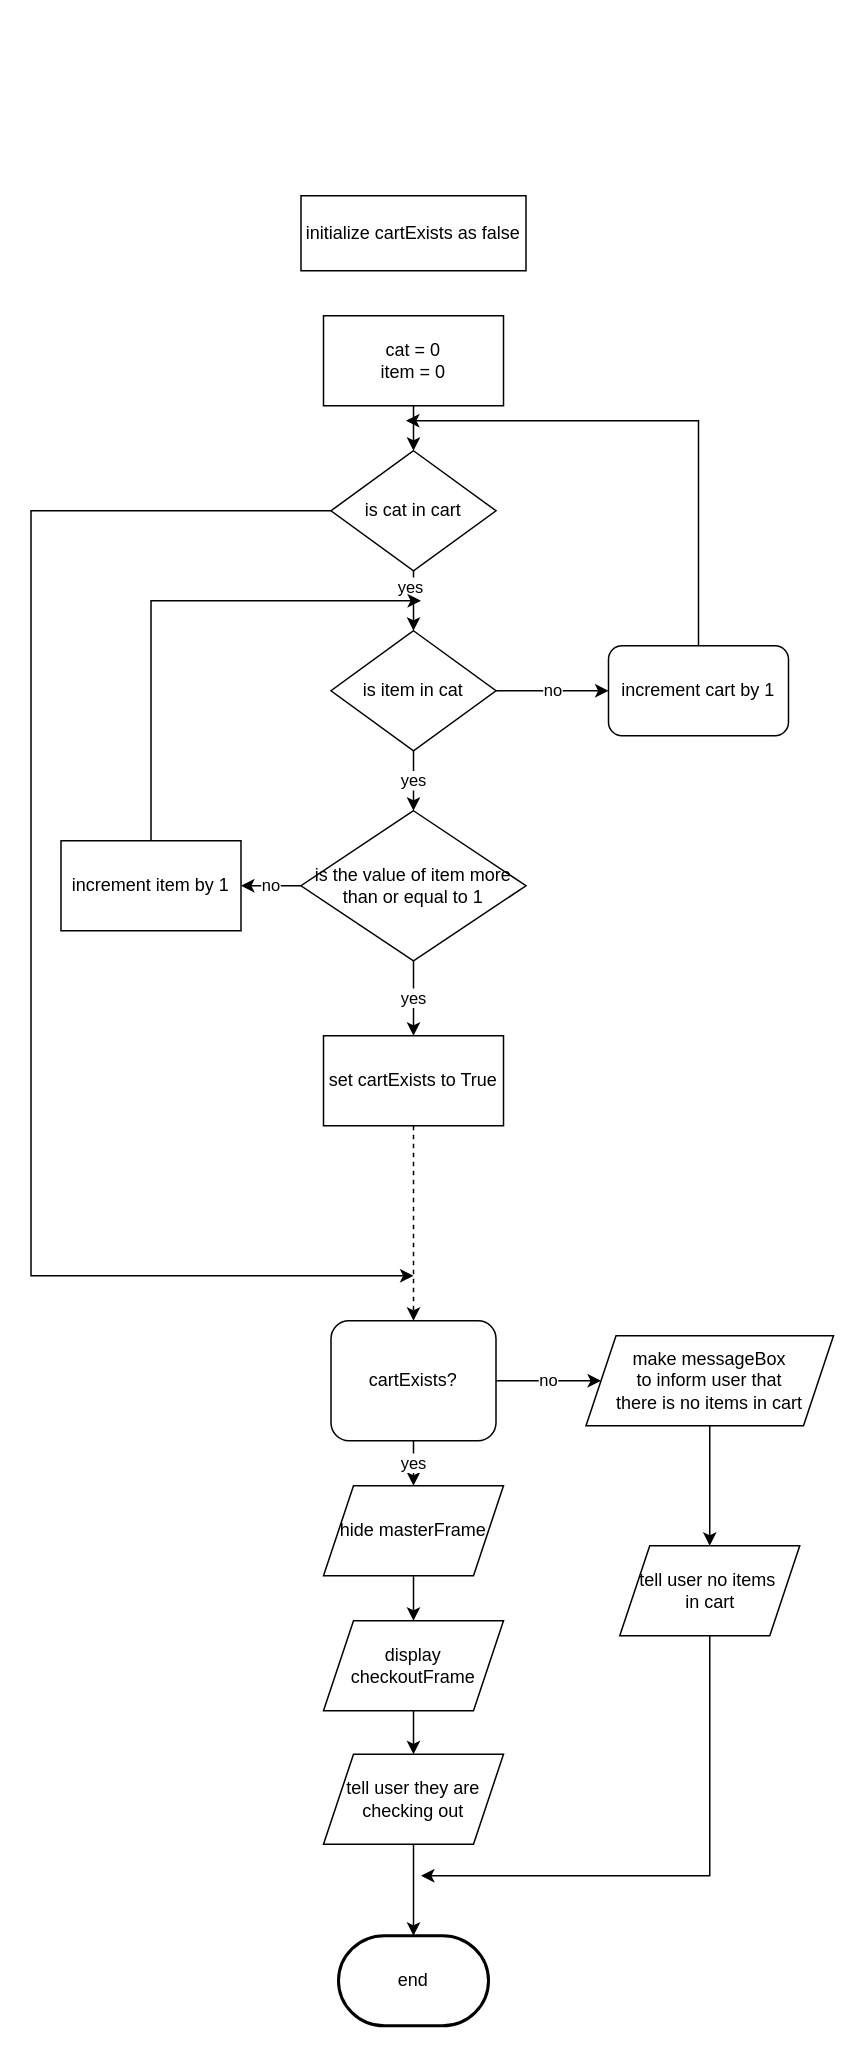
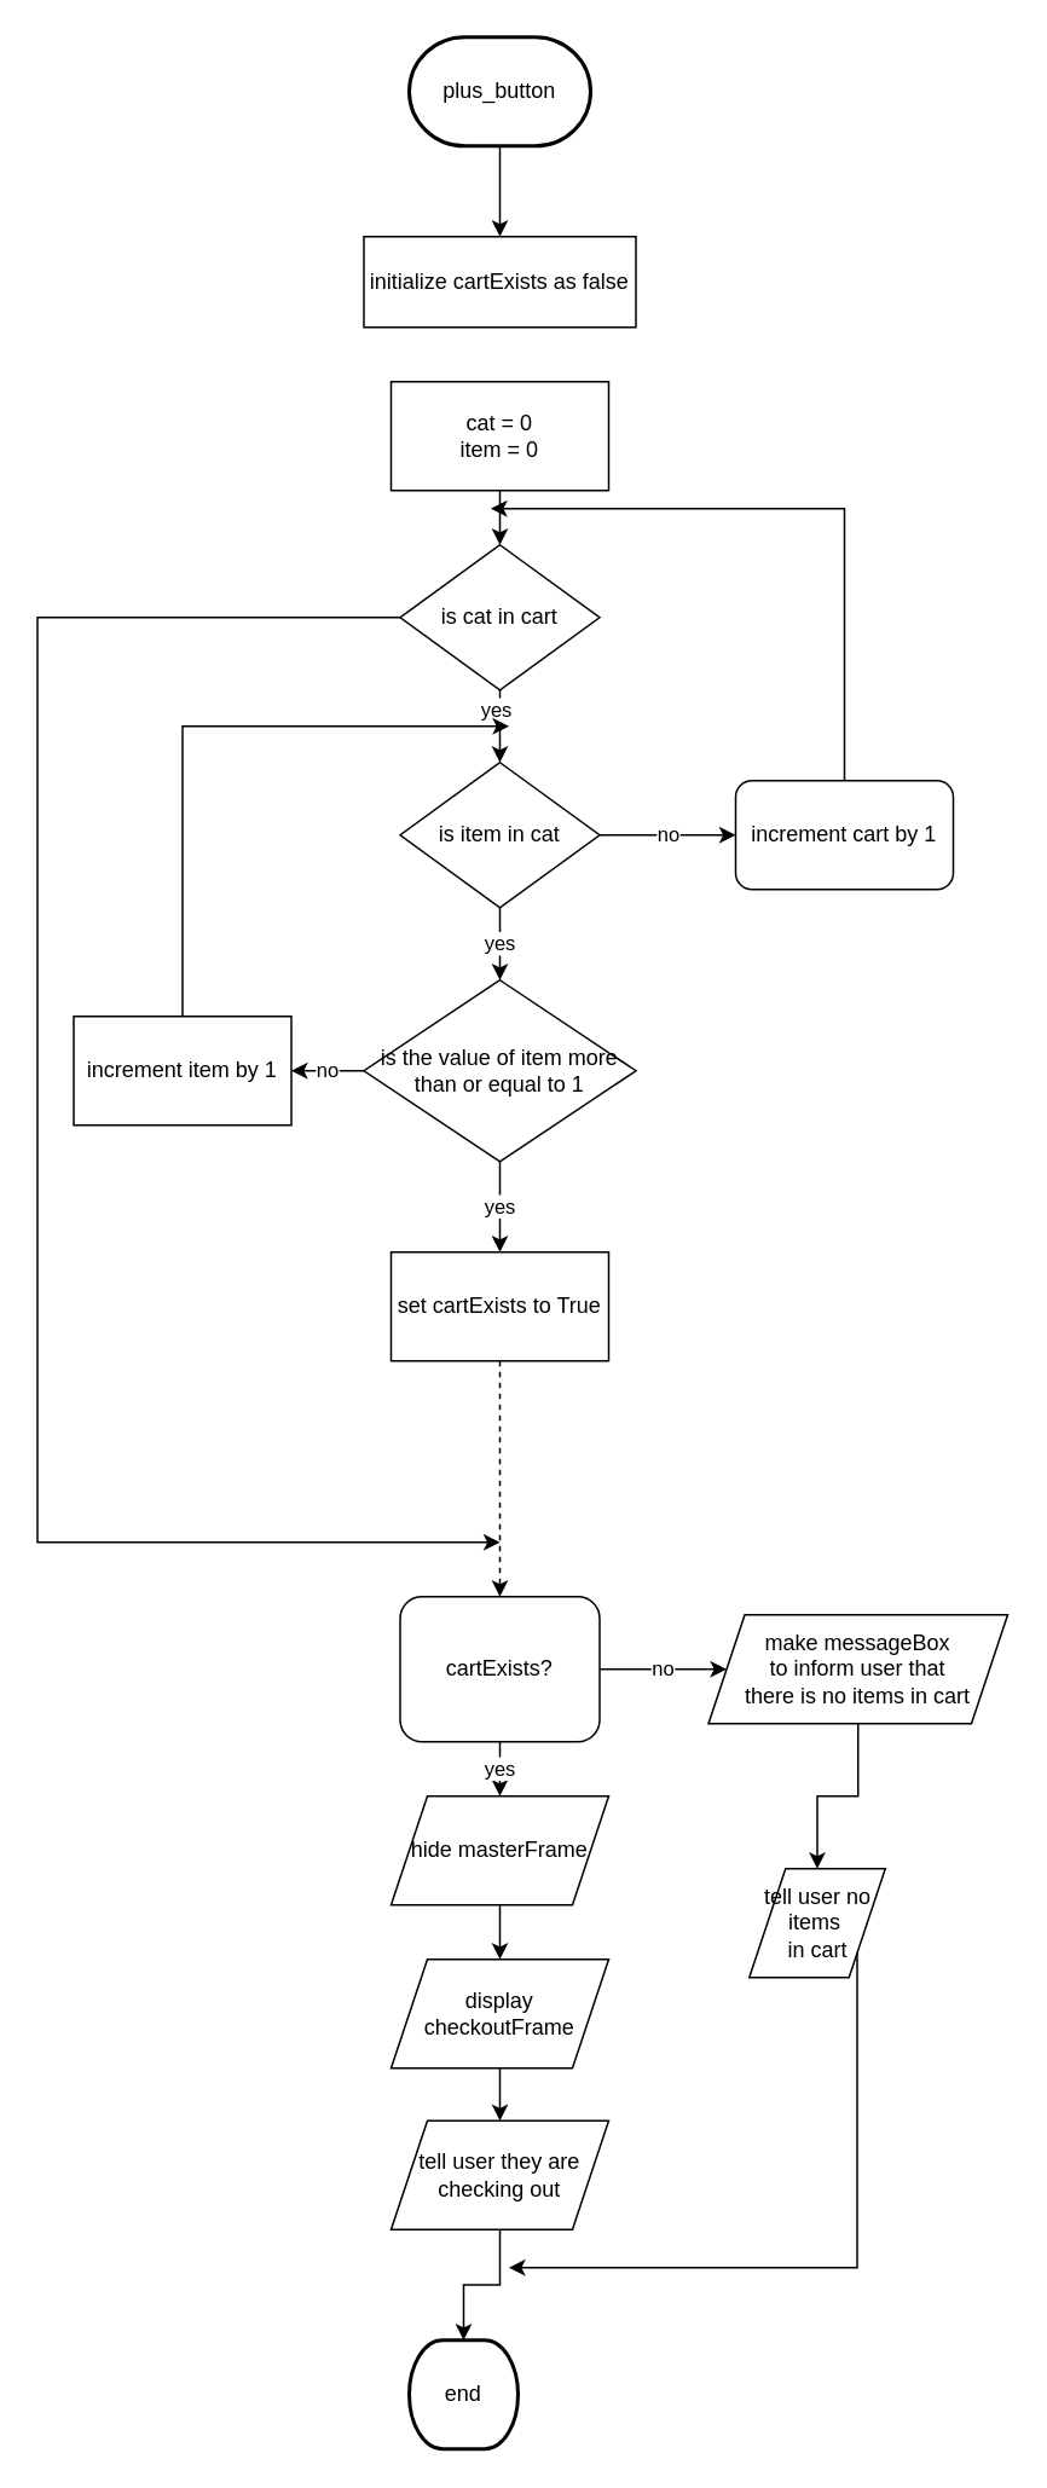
  <mxCell id="0" />
  <mxCell id="1" parent="0" />
  <mxCell id="2" value="initialize cartExists as false" style="rounded=0;whiteSpace=wrap;html=1;" vertex="1" parent="1"><mxGeometry x="200" y="130" width="150" height="50" as="geometry" /></mxCell>
- <mxCell id="5" value="end" style="strokeWidth=2;html=1;shape=mxgraph.flowchart.terminator;whiteSpace=wrap;" vertex="1" parent="1"><mxGeometry x="225" y="1290" width="100" height="60" as="geometry" /></mxCell>
+ <mxCell id="3" style="edgeStyle=orthogonalEdgeStyle;rounded=0;orthogonalLoop=1;jettySize=auto;html=1;entryX=0.5;entryY=0;entryDx=0;entryDy=0;exitX=0.5;exitY=1;exitDx=0;exitDy=0;exitPerimeter=0;" edge="1" parent="1" source="4" target="2"><mxGeometry relative="1" as="geometry"><mxPoint x="275" y="90" as="sourcePoint" /></mxGeometry></mxCell>
+ <mxCell id="4" value="plus_button" style="strokeWidth=2;html=1;shape=mxgraph.flowchart.terminator;whiteSpace=wrap;" vertex="1" parent="1"><mxGeometry x="225" y="20" width="100" height="60" as="geometry" /></mxCell>
+ <mxCell id="5" value="end" style="strokeWidth=2;html=1;shape=mxgraph.flowchart.terminator;whiteSpace=wrap;" vertex="1" parent="1"><mxGeometry x="225" y="1290" width="60" height="60" as="geometry" /></mxCell>
  <mxCell id="6" value="" style="edgeStyle=orthogonalEdgeStyle;rounded=0;orthogonalLoop=1;jettySize=auto;html=1;" edge="1" parent="1" source="7" target="11"><mxGeometry relative="1" as="geometry" /></mxCell>
  <mxCell id="7" value="&lt;div&gt;cat = 0&lt;/div&gt;&lt;div&gt;item = 0&lt;br&gt;&lt;/div&gt;" style="whiteSpace=wrap;html=1;rounded=0;" vertex="1" parent="1"><mxGeometry x="215" y="210" width="120" height="60" as="geometry" /></mxCell>
  <mxCell id="8" value="" style="edgeStyle=orthogonalEdgeStyle;rounded=0;orthogonalLoop=1;jettySize=auto;html=1;" edge="1" parent="1" source="11" target="14"><mxGeometry relative="1" as="geometry" /></mxCell>
  <mxCell id="9" value="yes" style="edgeLabel;html=1;align=center;verticalAlign=middle;resizable=0;points=[];" vertex="1" connectable="0" parent="8"><mxGeometry x="-0.5" y="-3" relative="1" as="geometry"><mxPoint as="offset" /></mxGeometry></mxCell>
  <mxCell id="10" style="edgeStyle=orthogonalEdgeStyle;rounded=0;orthogonalLoop=1;jettySize=auto;html=1;" edge="1" parent="1" source="11"><mxGeometry relative="1" as="geometry"><mxPoint x="275" y="850" as="targetPoint" /><Array as="points"><mxPoint x="20" y="340" /><mxPoint x="20" y="850" /></Array></mxGeometry></mxCell>
  <mxCell id="11" value="is cat in cart" style="rhombus;whiteSpace=wrap;html=1;rounded=0;" vertex="1" parent="1"><mxGeometry x="220" y="300" width="110" height="80" as="geometry" /></mxCell>
  <mxCell id="12" value="no" style="edgeStyle=orthogonalEdgeStyle;rounded=0;orthogonalLoop=1;jettySize=auto;html=1;" edge="1" parent="1" source="14" target="16"><mxGeometry relative="1" as="geometry" /></mxCell>
  <mxCell id="13" value="yes" style="edgeStyle=orthogonalEdgeStyle;rounded=0;orthogonalLoop=1;jettySize=auto;html=1;" edge="1" parent="1" source="14" target="19"><mxGeometry relative="1" as="geometry" /></mxCell>
  <mxCell id="14" value="is item in cat" style="rhombus;whiteSpace=wrap;html=1;rounded=0;" vertex="1" parent="1"><mxGeometry x="220" y="420" width="110" height="80" as="geometry" /></mxCell>
  <mxCell id="15" style="edgeStyle=orthogonalEdgeStyle;rounded=0;orthogonalLoop=1;jettySize=auto;html=1;exitX=0.5;exitY=0;exitDx=0;exitDy=0;" edge="1" parent="1" source="16"><mxGeometry relative="1" as="geometry"><mxPoint x="270" y="280" as="targetPoint" /><mxPoint x="480.04" y="430" as="sourcePoint" /><Array as="points"><mxPoint x="465" y="280" /></Array></mxGeometry></mxCell>
  <mxCell id="16" value="increment cart by 1" style="whiteSpace=wrap;html=1;rounded=1;" vertex="1" parent="1"><mxGeometry x="405" y="430" width="120" height="60" as="geometry" /></mxCell>
  <mxCell id="17" value="no" style="edgeStyle=orthogonalEdgeStyle;rounded=0;orthogonalLoop=1;jettySize=auto;html=1;" edge="1" parent="1" source="19" target="21"><mxGeometry relative="1" as="geometry" /></mxCell>
  <mxCell id="18" value="yes" style="edgeStyle=orthogonalEdgeStyle;rounded=0;orthogonalLoop=1;jettySize=auto;html=1;" edge="1" parent="1" source="19" target="23"><mxGeometry relative="1" as="geometry" /></mxCell>
  <mxCell id="19" value="is the value of item more than or equal to 1" style="rhombus;whiteSpace=wrap;html=1;rounded=0;" vertex="1" parent="1"><mxGeometry x="200" y="540" width="150" height="100" as="geometry" /></mxCell>
  <mxCell id="20" style="edgeStyle=orthogonalEdgeStyle;rounded=0;orthogonalLoop=1;jettySize=auto;html=1;" edge="1" parent="1" source="21"><mxGeometry relative="1" as="geometry"><mxPoint x="280" y="400" as="targetPoint" /><Array as="points"><mxPoint x="100" y="400" /></Array></mxGeometry></mxCell>
  <mxCell id="21" value="increment item by 1" style="whiteSpace=wrap;html=1;rounded=0;" vertex="1" parent="1"><mxGeometry x="40" y="560" width="120" height="60" as="geometry" /></mxCell>
  <mxCell id="22" value="" style="edgeStyle=orthogonalEdgeStyle;rounded=0;orthogonalLoop=1;jettySize=auto;html=1;dashed=1;" edge="1" parent="1" source="23" target="26"><mxGeometry relative="1" as="geometry" /></mxCell>
  <mxCell id="23" value="set cartExists to True" style="whiteSpace=wrap;html=1;rounded=0;" vertex="1" parent="1"><mxGeometry x="215" y="690" width="120" height="60" as="geometry" /></mxCell>
  <mxCell id="24" value="yes" style="edgeStyle=orthogonalEdgeStyle;rounded=0;orthogonalLoop=1;jettySize=auto;html=1;" edge="1" parent="1" source="26" target="28"><mxGeometry relative="1" as="geometry" /></mxCell>
  <mxCell id="25" value="no" style="edgeStyle=orthogonalEdgeStyle;rounded=0;orthogonalLoop=1;jettySize=auto;html=1;" edge="1" parent="1" source="26" target="34"><mxGeometry relative="1" as="geometry" /></mxCell>
  <mxCell id="26" value="cartExists?" style="whiteSpace=wrap;html=1;rounded=1;" vertex="1" parent="1"><mxGeometry x="220" y="880" width="110" height="80" as="geometry" /></mxCell>
  <mxCell id="27" value="" style="edgeStyle=orthogonalEdgeStyle;rounded=0;orthogonalLoop=1;jettySize=auto;html=1;" edge="1" parent="1" source="28" target="30"><mxGeometry relative="1" as="geometry" /></mxCell>
  <mxCell id="28" value="hide masterFrame" style="shape=parallelogram;perimeter=parallelogramPerimeter;whiteSpace=wrap;html=1;fixedSize=1;rounded=0;" vertex="1" parent="1"><mxGeometry x="215" y="990" width="120" height="60" as="geometry" /></mxCell>
  <mxCell id="29" value="" style="edgeStyle=orthogonalEdgeStyle;rounded=0;orthogonalLoop=1;jettySize=auto;html=1;" edge="1" parent="1" source="30" target="32"><mxGeometry relative="1" as="geometry" /></mxCell>
  <mxCell id="30" value="display checkoutFrame" style="shape=parallelogram;perimeter=parallelogramPerimeter;whiteSpace=wrap;html=1;fixedSize=1;rounded=0;" vertex="1" parent="1"><mxGeometry x="215" y="1080" width="120" height="60" as="geometry" /></mxCell>
  <mxCell id="31" value="" style="edgeStyle=orthogonalEdgeStyle;rounded=0;orthogonalLoop=1;jettySize=auto;html=1;" edge="1" parent="1" source="32" target="5"><mxGeometry relative="1" as="geometry" /></mxCell>
  <mxCell id="32" value="tell user they are checking out" style="shape=parallelogram;perimeter=parallelogramPerimeter;whiteSpace=wrap;html=1;fixedSize=1;rounded=0;" vertex="1" parent="1"><mxGeometry x="215" y="1169" width="120" height="60" as="geometry" /></mxCell>
  <mxCell id="33" value="" style="edgeStyle=orthogonalEdgeStyle;rounded=0;orthogonalLoop=1;jettySize=auto;html=1;" edge="1" parent="1" source="34" target="36"><mxGeometry relative="1" as="geometry" /></mxCell>
  <mxCell id="34" value="&lt;div&gt;make messageBox&lt;/div&gt;&lt;div&gt;to inform user that&lt;/div&gt;&lt;div&gt;there is no items in cart&lt;br&gt;&lt;/div&gt;" style="shape=parallelogram;perimeter=parallelogramPerimeter;whiteSpace=wrap;html=1;fixedSize=1;rounded=0;" vertex="1" parent="1"><mxGeometry x="390" y="890" width="165" height="60" as="geometry" /></mxCell>
  <mxCell id="35" style="edgeStyle=orthogonalEdgeStyle;rounded=0;orthogonalLoop=1;jettySize=auto;html=1;" edge="1" parent="1" source="36"><mxGeometry relative="1" as="geometry"><mxPoint x="280" y="1250" as="targetPoint" /><Array as="points"><mxPoint x="472" y="1250" /></Array></mxGeometry></mxCell>
- <mxCell id="36" value="&lt;div&gt;tell user no items&amp;nbsp;&lt;/div&gt;&lt;div&gt;in cart&lt;/div&gt;" style="shape=parallelogram;perimeter=parallelogramPerimeter;whiteSpace=wrap;html=1;fixedSize=1;rounded=0;" vertex="1" parent="1"><mxGeometry x="412.5" y="1030" width="120" height="60" as="geometry" /></mxCell>
+ <mxCell id="36" value="&lt;div&gt;tell user no items&amp;nbsp;&lt;/div&gt;&lt;div&gt;in cart&lt;/div&gt;" style="shape=parallelogram;perimeter=parallelogramPerimeter;whiteSpace=wrap;html=1;fixedSize=1;rounded=0;" vertex="1" parent="1"><mxGeometry x="412.5" y="1030" width="75" height="60" as="geometry" /></mxCell>
